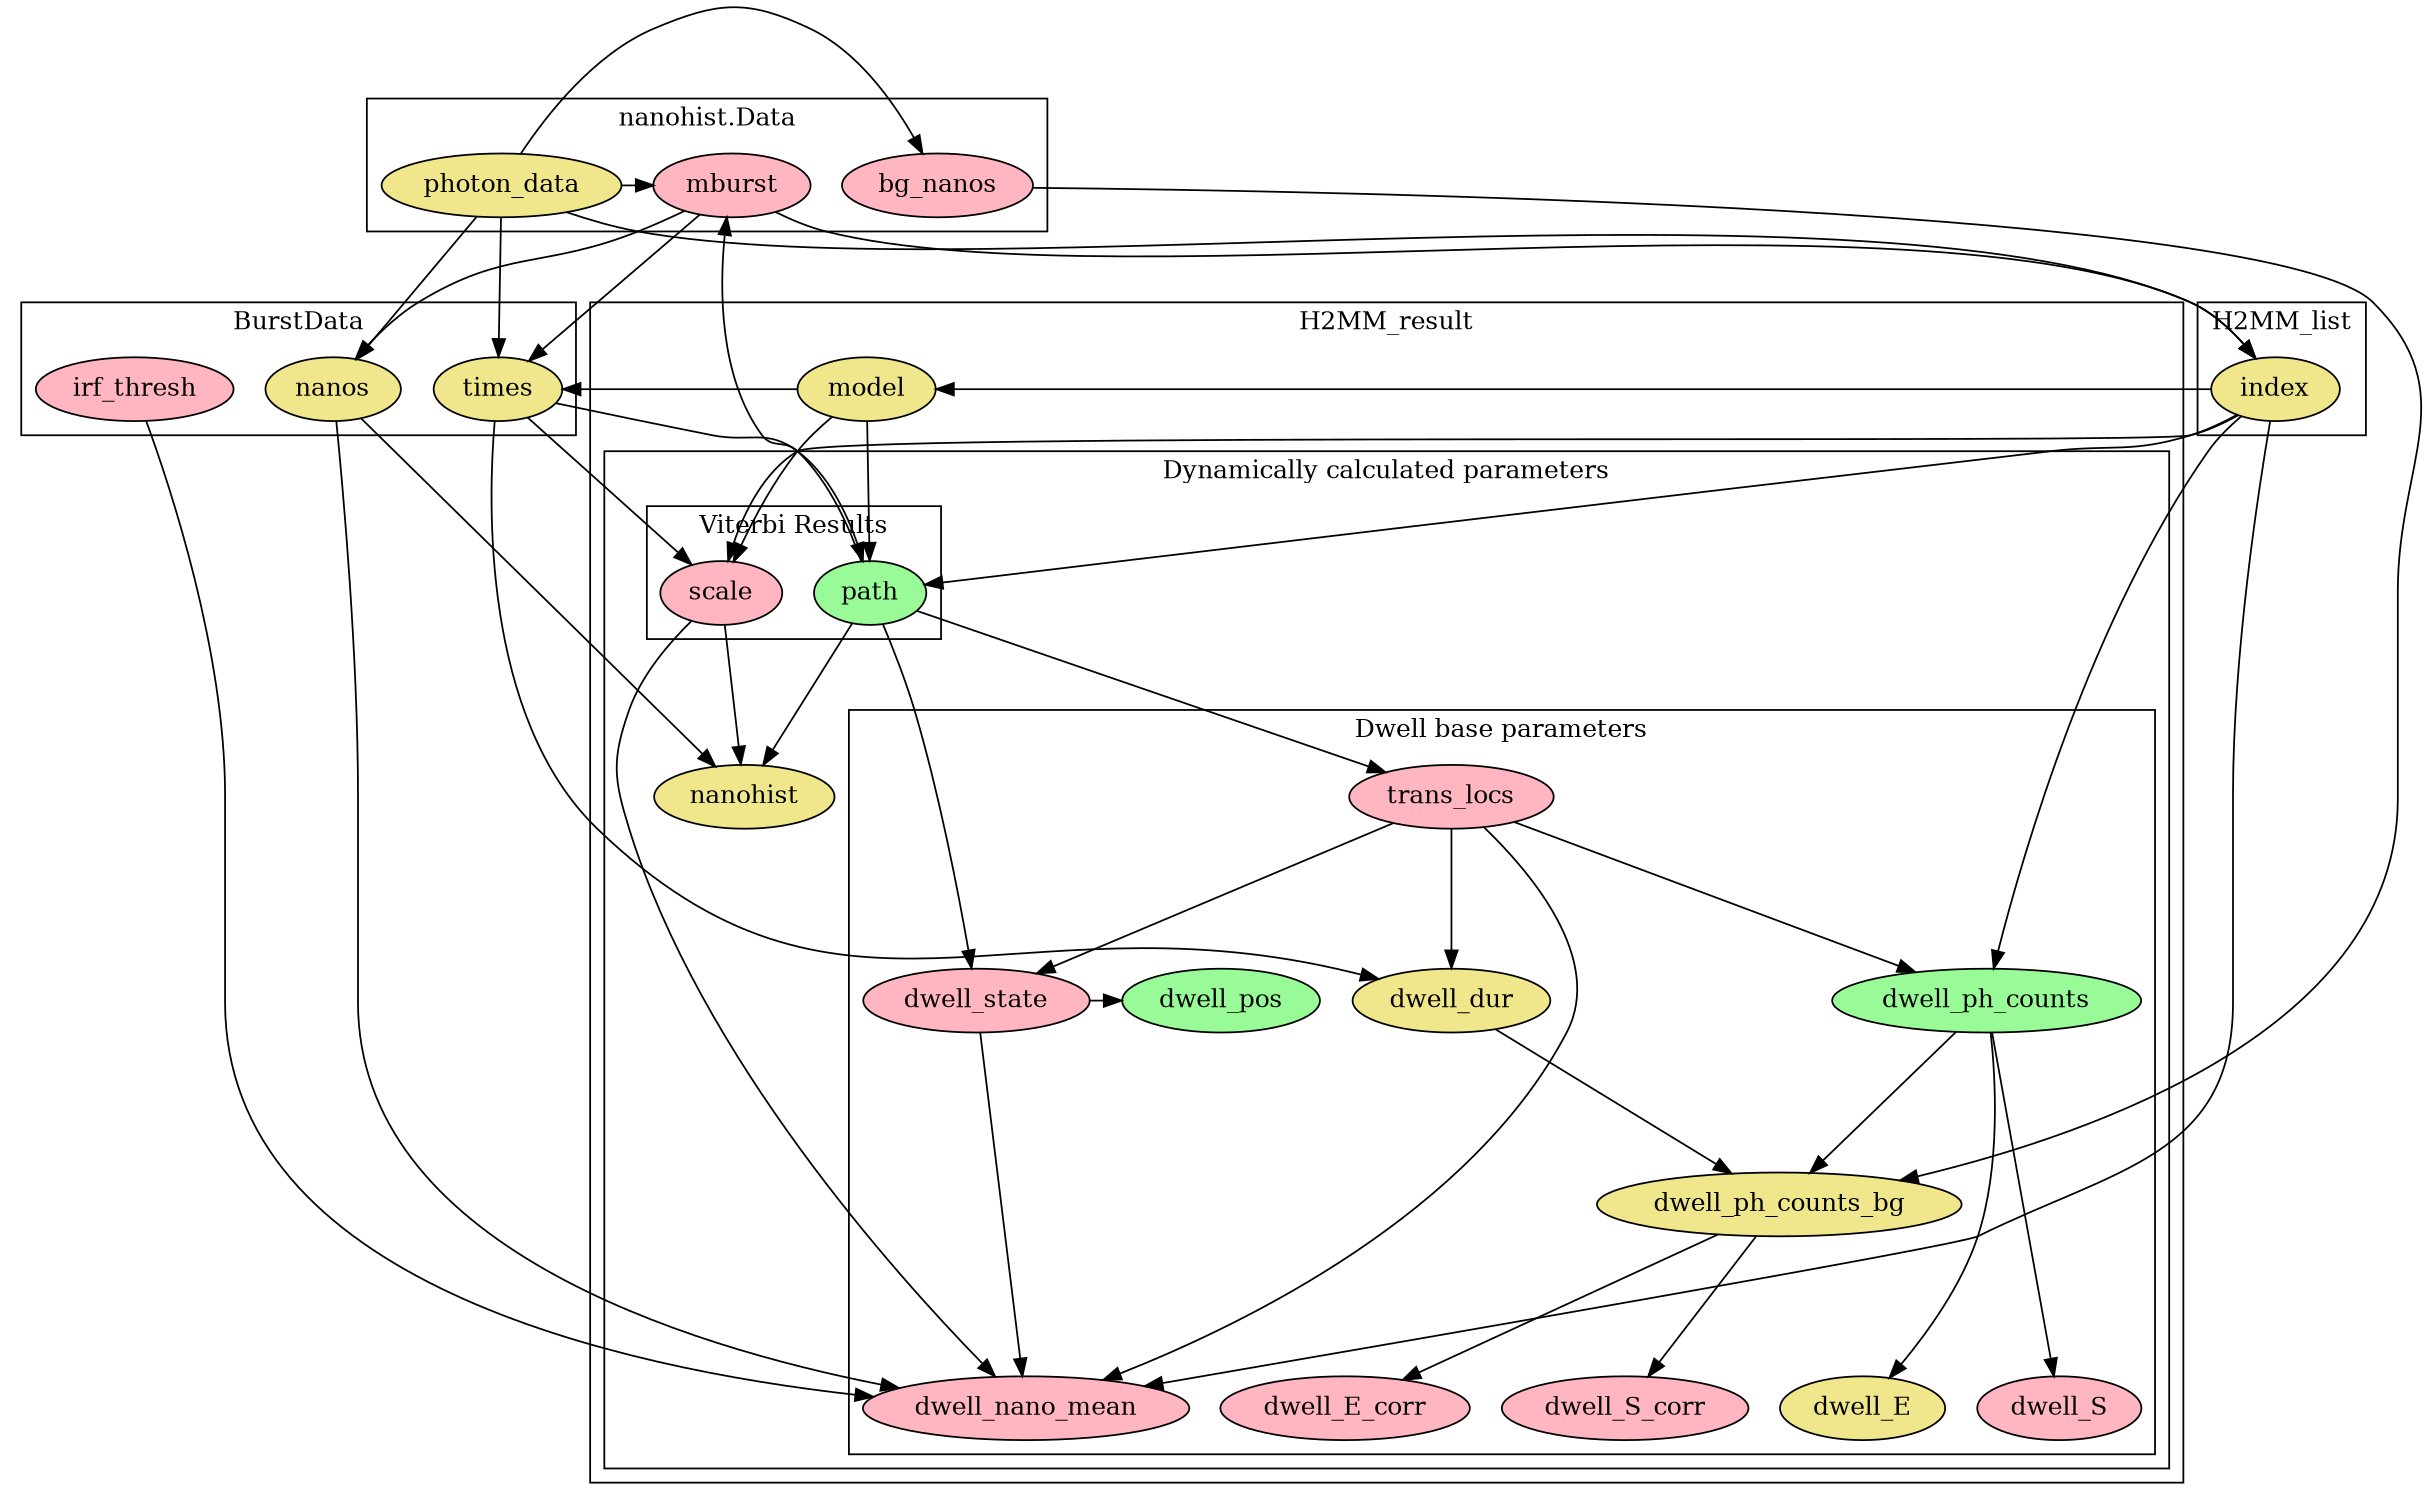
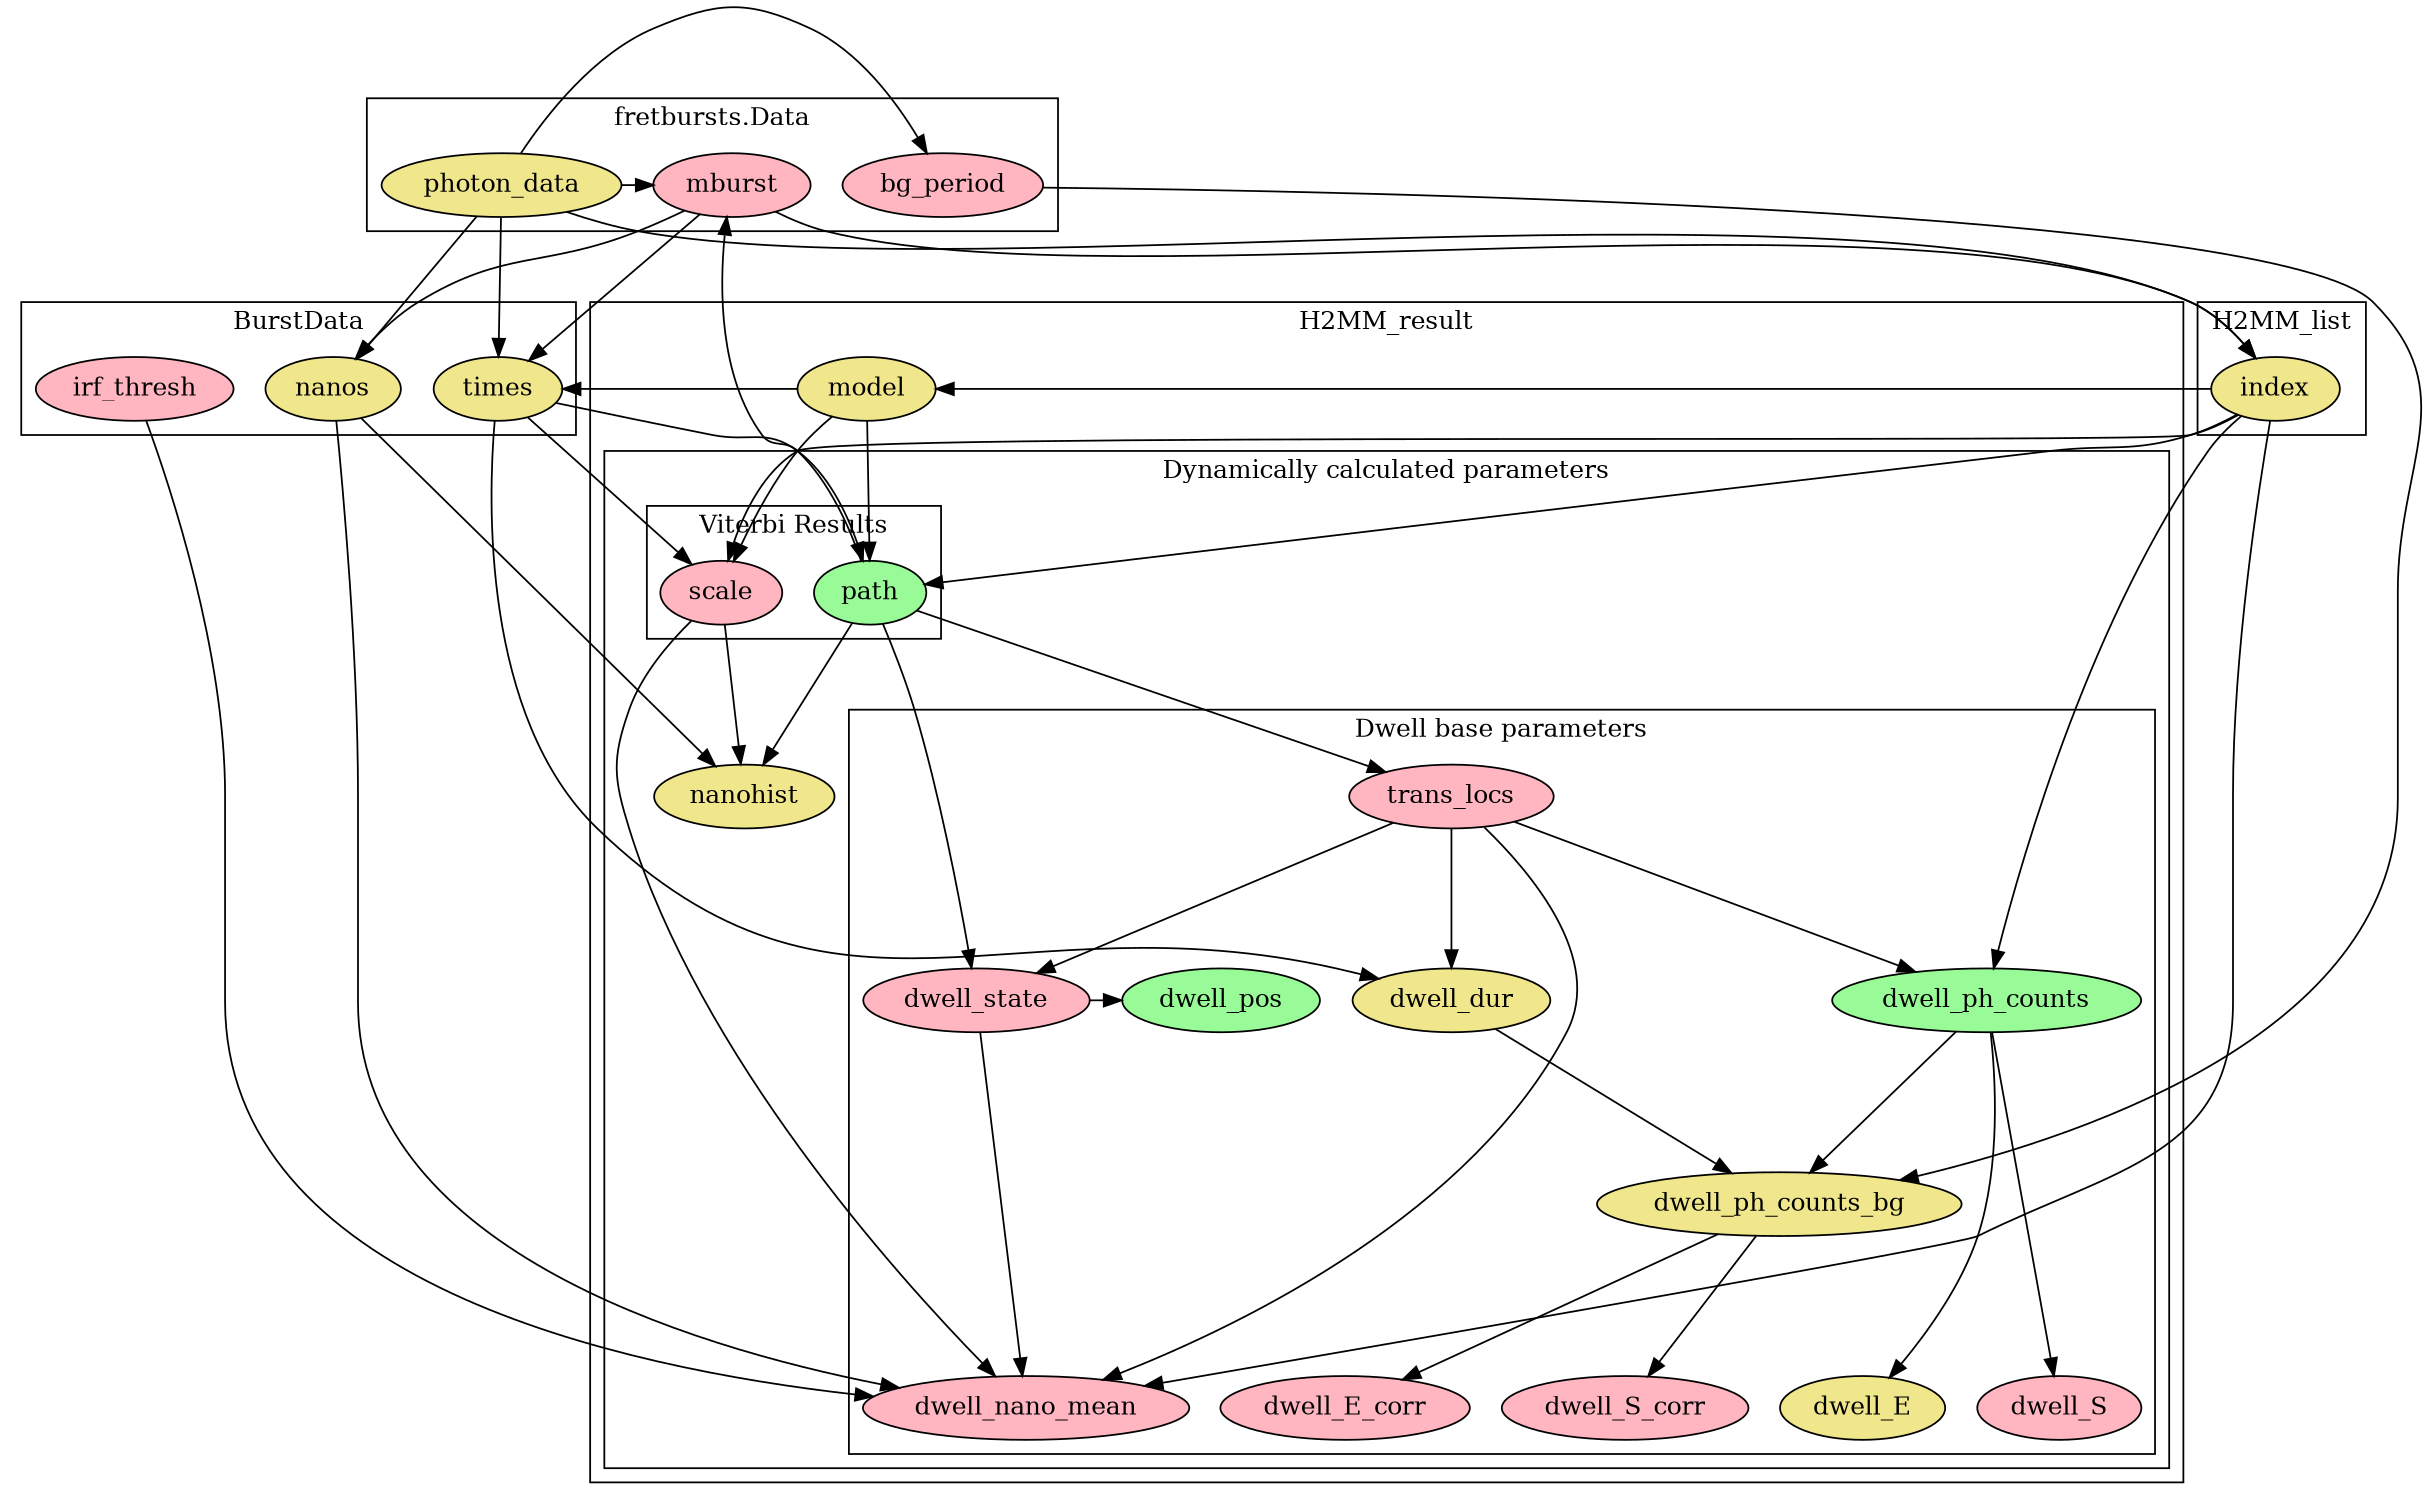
  digraph {
    compound=true
    ranksep=1.1
    node [fillcolor=lightpink style=filled]
    photon_data [fillcolor=khaki]
-   bg_period [label=bg_nanos]
+   bg_period
    mburst
    times [fillcolor=khaki]
    nanos [fillcolor=khaki]
    irf_thresh
    index [fillcolor=khaki]
    path [fillcolor=palegreen]
    scale
    dwell_nano_mean
    dwell_E [fillcolor=khaki]
    dwell_S
    dwell_E_corr
    dwell_S_corr
    dwell_dur [fillcolor=khaki]
    dwell_ph_counts [fillcolor=palegreen]
    dwell_state
    dwell_pos [fillcolor=palegreen]
    trans_locs
    dwell_ph_counts_bg [fillcolor=khaki]
    nanohist [fillcolor=khaki]
    model [fillcolor=khaki]
    subgraph cluster_1 {
-     label="nanohist.Data"
+     label="fretbursts.Data"
      subgraph sub_2 {
        label="fretbursts.Data"
        rank=same
        photon_data
        bg_period
        mburst
      }
    }
    subgraph cluster_3 {
      label=BurstData
      times
      nanos
      irf_thresh
    }
    subgraph cluster_4 {
      label=H2MM_list
      index
    }
    subgraph cluster_5 {
      label=H2MM_result
      model
      subgraph cluster_6 {
        label="Dynamically calculated parameters"
        nanohist
        subgraph cluster_7 {
          label="Viterbi Results"
          path
          scale
        }
        subgraph cluster_8 {
          label="Dwell base parameters"
          trans_locs
          dwell_ph_counts_bg
          subgraph sub_9 {
            label="Dwell base parameters"
            rank=same
            dwell_nano_mean
            dwell_E
            dwell_S
            dwell_E_corr
            dwell_S_corr
          }
          subgraph sub_10 {
            label="Dwell base parameters"
            rank=same
            dwell_dur
            dwell_ph_counts
            dwell_state
            dwell_pos
          }
        }
      }
    }
    photon_data -> bg_period
    photon_data -> mburst
    photon_data -> times
    photon_data -> nanos
    photon_data -> index
    bg_period -> dwell_ph_counts_bg
    mburst -> times
    mburst -> nanos
    mburst -> index
    times -> path
    times -> scale
    times -> dwell_dur
    nanos -> dwell_nano_mean
    nanos -> nanohist
    irf_thresh -> dwell_nano_mean
    index -> path
    index -> scale
    index -> dwell_nano_mean
    index -> dwell_ph_counts
    index -> model
    path -> mburst
    path -> dwell_state
    path -> trans_locs
    path -> nanohist
    scale -> dwell_nano_mean
    scale -> nanohist
    dwell_dur -> dwell_ph_counts_bg
    dwell_ph_counts -> dwell_E
    dwell_ph_counts -> dwell_S
    dwell_ph_counts -> dwell_ph_counts_bg
    dwell_state -> dwell_nano_mean
    dwell_state -> dwell_pos
    trans_locs -> dwell_nano_mean
    trans_locs -> dwell_dur
    trans_locs -> dwell_ph_counts
    trans_locs -> dwell_state
    dwell_ph_counts_bg -> dwell_E_corr
    dwell_ph_counts_bg -> dwell_S_corr
    model -> times
    model -> path
    model -> scale
  }
